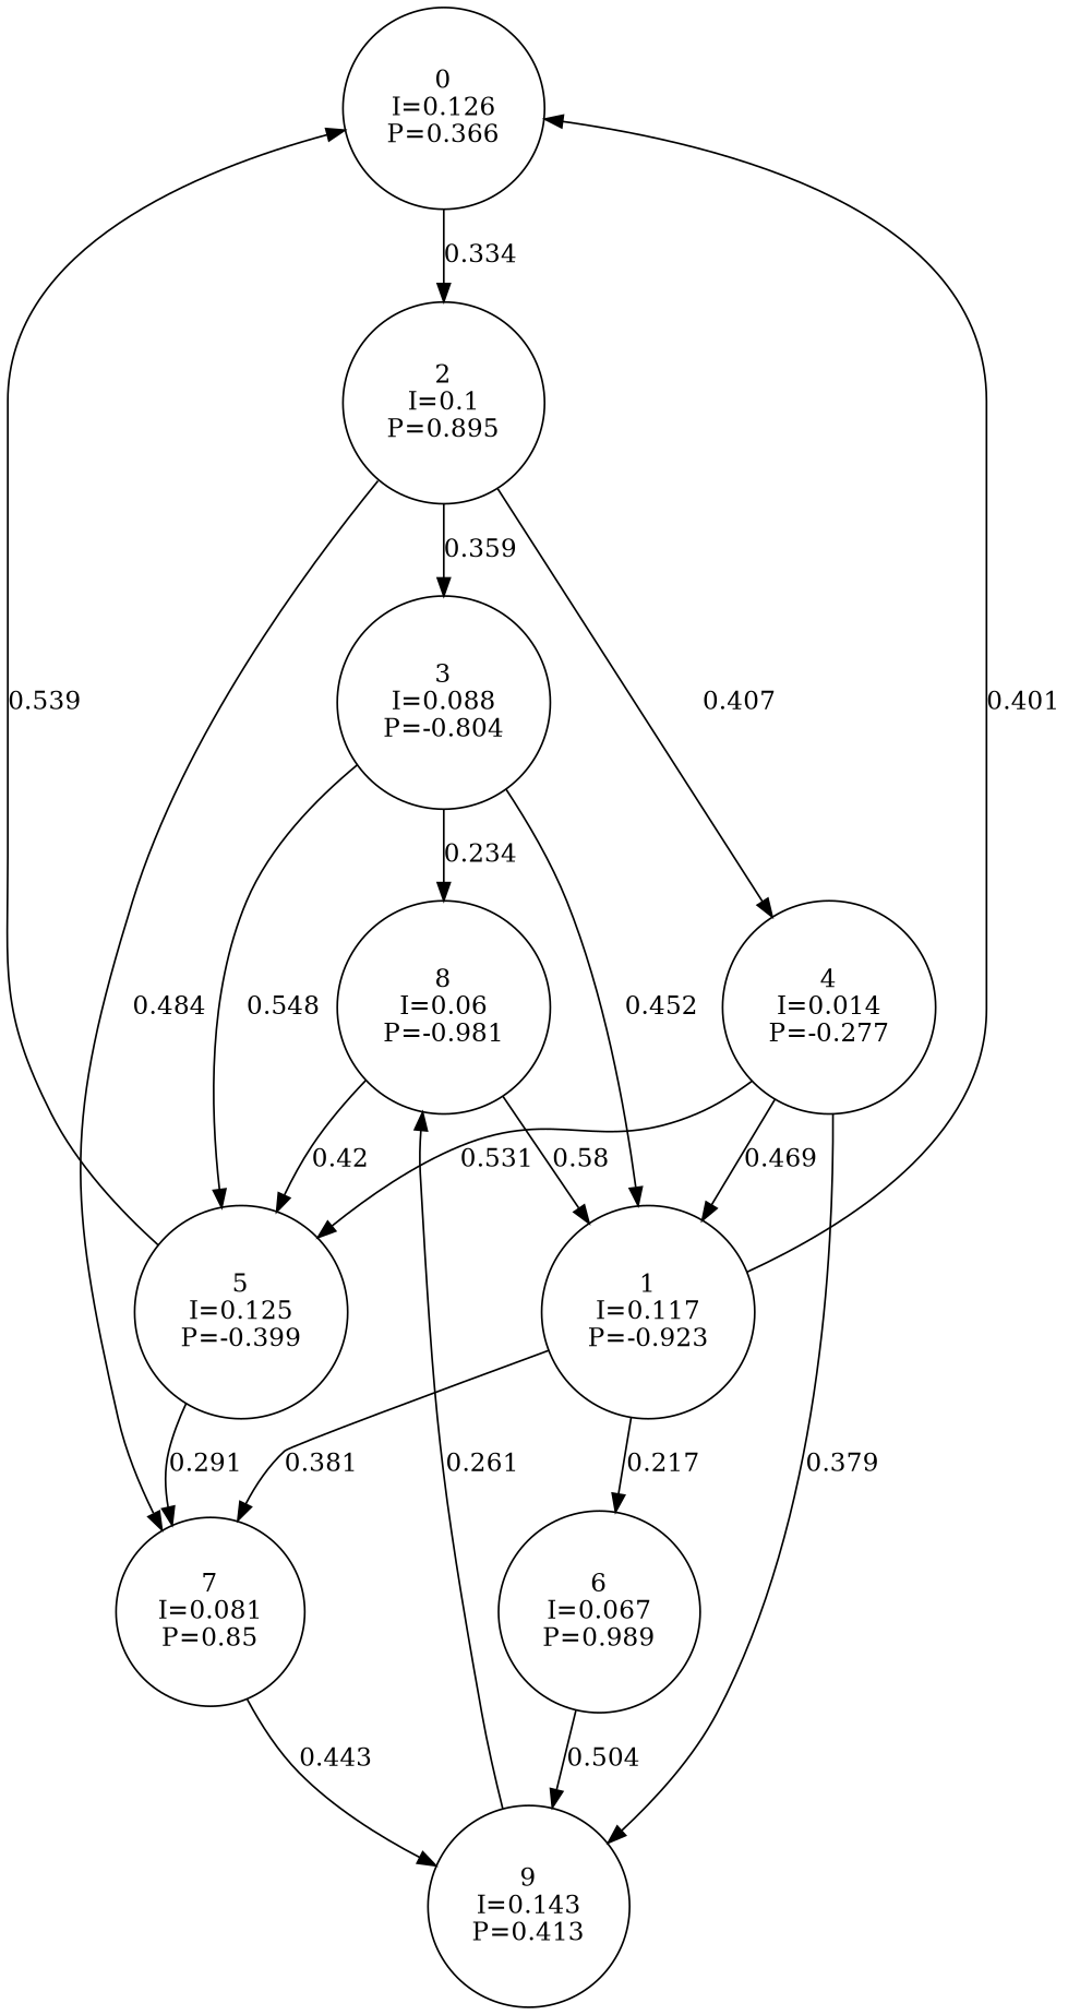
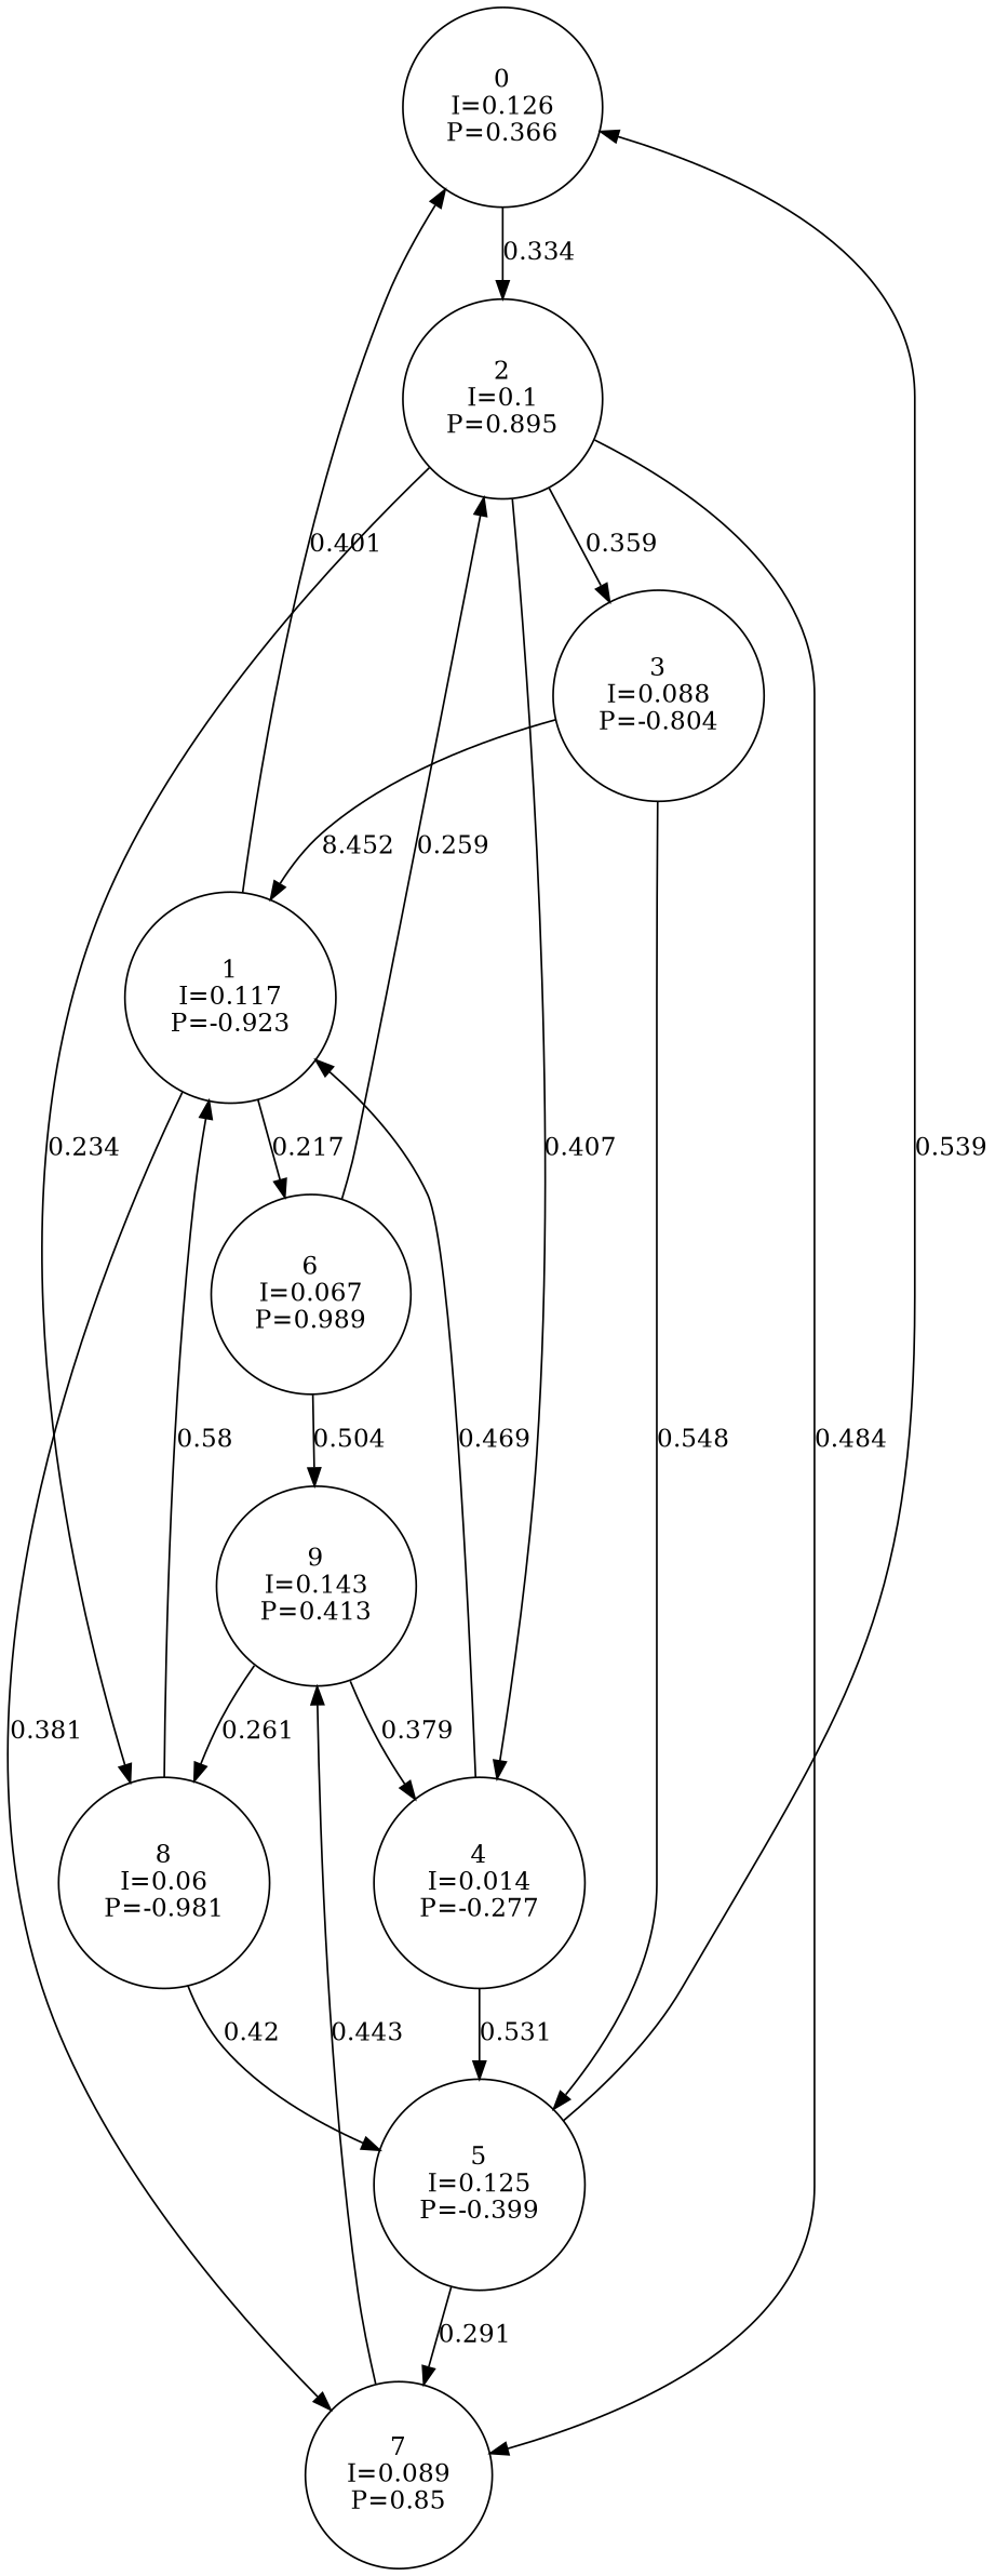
  digraph {
    node [shape=circle]
    n1 [label="0\nI=0.126\nP=0.366"]
    n2 [label="2\nI=0.1\nP=0.895"]
    n3 [label="3\nI=0.088\nP=-0.804"]
    n4 [label="4\nI=0.014\nP=-0.277"]
    n5 [label="8\nI=0.06\nP=-0.981"]
-   n6 [label="7\nI=0.081\nP=0.85"]
+   n6 [label="7\nI=0.089\nP=0.85"]
    n7 [label="9\nI=0.143\nP=0.413"]
    n8 [label="1\nI=0.117\nP=-0.923"]
    n9 [label="5\nI=0.125\nP=-0.399"]
    n10 [label="6\nI=0.067\nP=0.989"]
    n1 -> n2 [label=0.334]
    n2 -> n3 [label=0.359]
    n2 -> n4 [label=0.407]
-   n3 -> n5 [label=0.234]
+   n2 -> n5 [label=0.234]
    n2 -> n6 [label=0.484]
-   n3 -> n8 [label=0.452]
+   n3 -> n8 [label=8.452]
    n3 -> n9 [label=0.548]
    n4 -> n8 [label=0.469]
    n4 -> n9 [label=0.531]
    n5 -> n8 [label=0.58]
    n5 -> n9 [label=0.42]
    n6 -> n7 [label=0.443]
-   n4 -> n7 [label=0.379]
+   n7 -> n4 [label=0.379]
    n7 -> n5 [label=0.261]
    n8 -> n1 [label=0.401]
    n8 -> n6 [label=0.381]
    n8 -> n10 [label=0.217]
    n9 -> n1 [label=0.539]
    n9 -> n6 [label=0.291]
+   n10 -> n2 [label=0.259]
    n10 -> n7 [label=0.504]
  }
